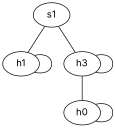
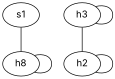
  strict graph {
    fontname=Inter
    node [fontname=Inter]
    edge [capacity="1Gbps" cost=1 dport=0 fontname=Inter sport=1]
    s1
-   h1
+   h1 [label=h8]
    h3
-   h2 [label=h0]
+   h2
    s1 -- h1 [sport=0]
-   s1 -- h3 [sport=2]
    h1 -- h1 [capacity="10Gbps" cost=0 dport=2]
    h3 -- h3 [capacity="10Gbps" cost=0 dport=2]
    h3 -- h2
    h2 -- h2 [capacity="10Gbps" cost=0 dport=2]
  }
